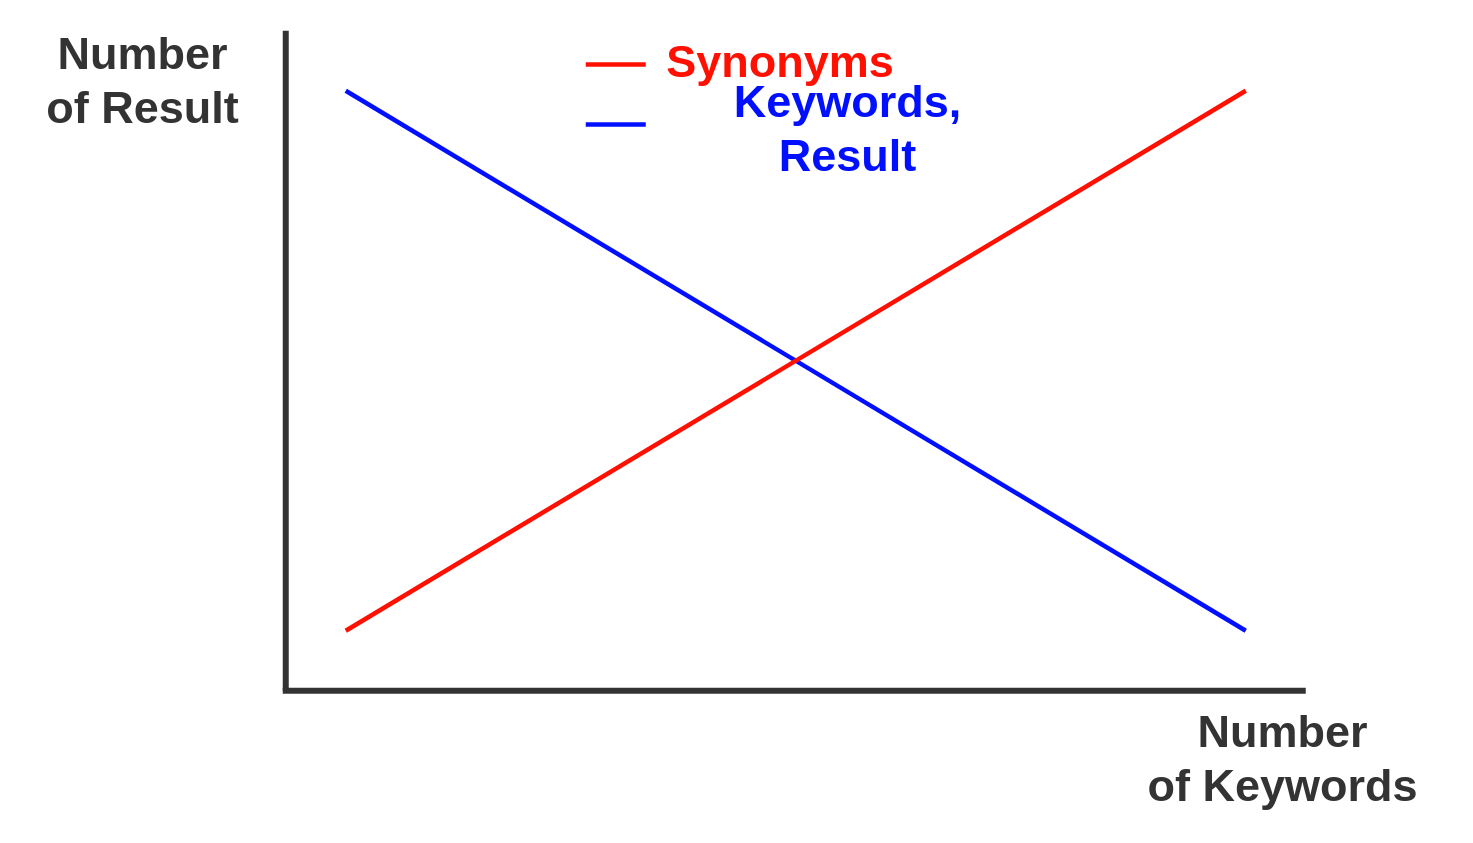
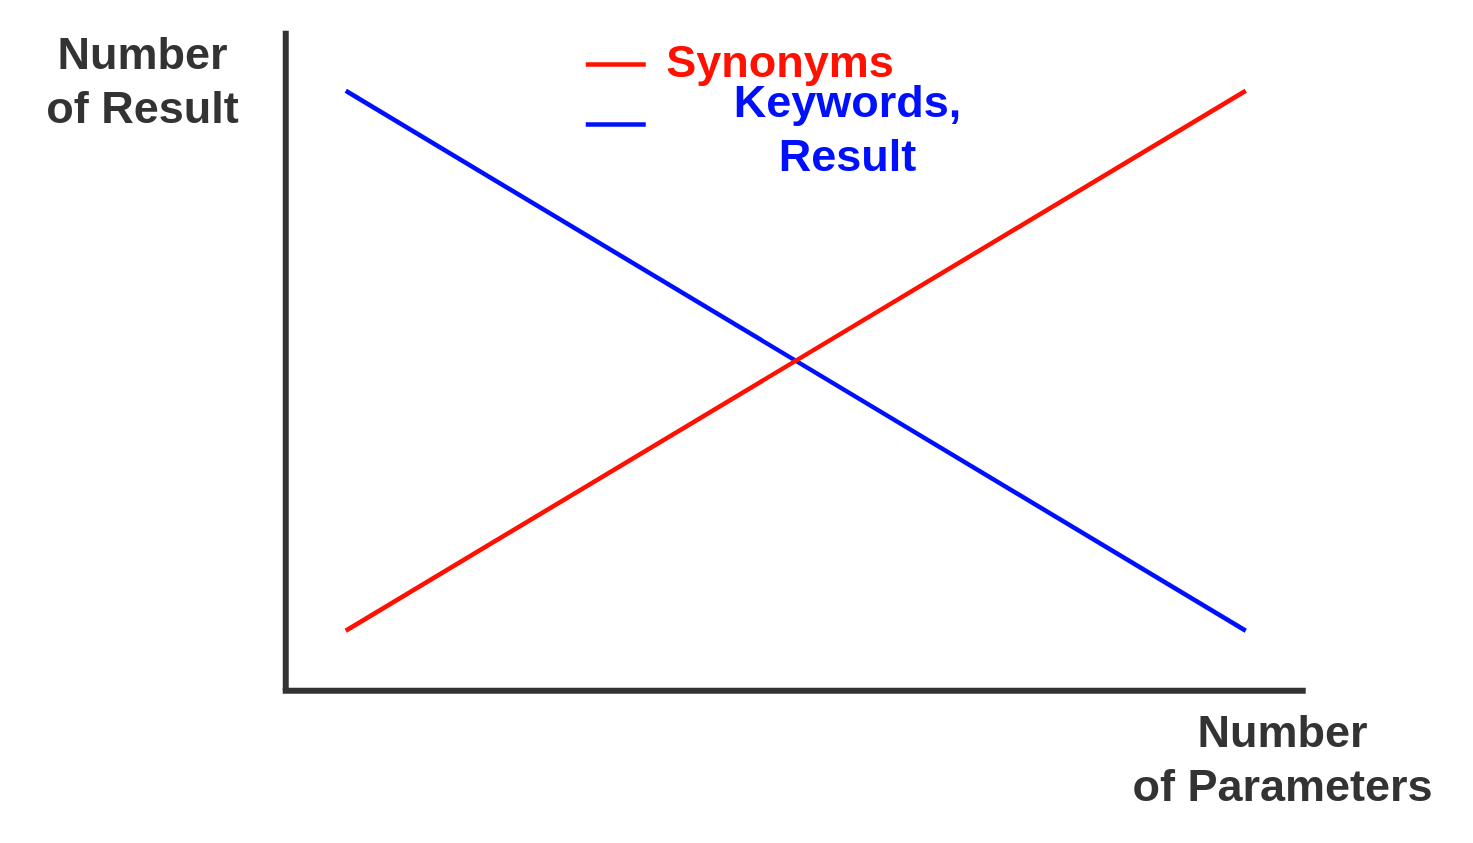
  <mxCell id="0" />
  <mxCell id="1" parent="0" />
  <mxCell id="2" value="" style="endArrow=none;html=1;strokeWidth=4;strokeColor=#333333;" edge="1" parent="1"><mxGeometry width="50" height="50" relative="1" as="geometry"><mxPoint x="190" y="460" as="sourcePoint" /><mxPoint x="190" y="20" as="targetPoint" /></mxGeometry></mxCell>
  <mxCell id="3" value="" style="endArrow=none;html=1;strokeWidth=4;strokeColor=#333333;" edge="1" parent="1"><mxGeometry width="50" height="50" relative="1" as="geometry"><mxPoint x="188" y="460" as="sourcePoint" /><mxPoint x="870" y="460" as="targetPoint" /></mxGeometry></mxCell>
  <mxCell id="4" value="Number of Result" style="text;html=1;strokeColor=none;fillColor=none;align=center;verticalAlign=middle;whiteSpace=wrap;rounded=0;fontStyle=1;fontSize=30;fontColor=#333333;" vertex="1" parent="1"><mxGeometry x="20" y="20" width="150" height="65" as="geometry" /></mxCell>
- <mxCell id="5" value="Number&lt;br&gt;of Keywords" style="text;html=1;strokeColor=none;fillColor=none;align=center;verticalAlign=middle;whiteSpace=wrap;rounded=0;fontStyle=1;fontSize=30;fontColor=#333333;" vertex="1" parent="1"><mxGeometry x="750" y="470" width="210" height="70" as="geometry" /></mxCell>
+ <mxCell id="5" value="Number&lt;br&gt;of Parameters" style="text;html=1;strokeColor=none;fillColor=none;align=center;verticalAlign=middle;whiteSpace=wrap;rounded=0;fontStyle=1;fontSize=30;fontColor=#333333;" vertex="1" parent="1"><mxGeometry x="750" y="470" width="210" height="70" as="geometry" /></mxCell>
  <mxCell id="6" value="" style="endArrow=none;html=1;fontSize=30;strokeWidth=3;strokeColor=#0010FF;" edge="1" parent="1"><mxGeometry width="50" height="50" relative="1" as="geometry"><mxPoint x="230" y="60" as="sourcePoint" /><mxPoint x="830" y="420" as="targetPoint" /></mxGeometry></mxCell>
  <mxCell id="7" value="" style="endArrow=none;html=1;fontSize=30;strokeWidth=3;strokeColor=#FF1000;" edge="1" parent="1"><mxGeometry width="50" height="50" relative="1" as="geometry"><mxPoint x="230" y="420" as="sourcePoint" /><mxPoint x="830" y="60" as="targetPoint" /></mxGeometry></mxCell>
  <mxCell id="8" value="" style="endArrow=none;html=1;fontSize=30;strokeWidth=3;strokeColor=#FF1000;" edge="1" parent="1"><mxGeometry width="50" height="50" relative="1" as="geometry"><mxPoint x="390" y="42.5" as="sourcePoint" /><mxPoint x="430" y="42.5" as="targetPoint" /></mxGeometry></mxCell>
  <mxCell id="9" value="" style="endArrow=none;html=1;fontSize=30;strokeWidth=3;strokeColor=#0010FF;" edge="1" parent="1"><mxGeometry width="50" height="50" relative="1" as="geometry"><mxPoint x="390" y="82.5" as="sourcePoint" /><mxPoint x="430" y="82.5" as="targetPoint" /></mxGeometry></mxCell>
  <mxCell id="10" value="Keywords, Result" style="text;html=1;strokeColor=none;fillColor=none;align=center;verticalAlign=middle;whiteSpace=wrap;rounded=0;fontSize=30;fontColor=#0010FF;fontStyle=1" vertex="1" parent="1"><mxGeometry x="440" y="67.5" width="250" height="35" as="geometry" /></mxCell>
  <mxCell id="11" value="Synonyms" style="text;html=1;strokeColor=none;fillColor=none;align=center;verticalAlign=middle;whiteSpace=wrap;rounded=0;fontSize=30;fontColor=#FF1000;fontStyle=1" vertex="1" parent="1"><mxGeometry x="440" y="22.5" width="160" height="35" as="geometry" /></mxCell>
